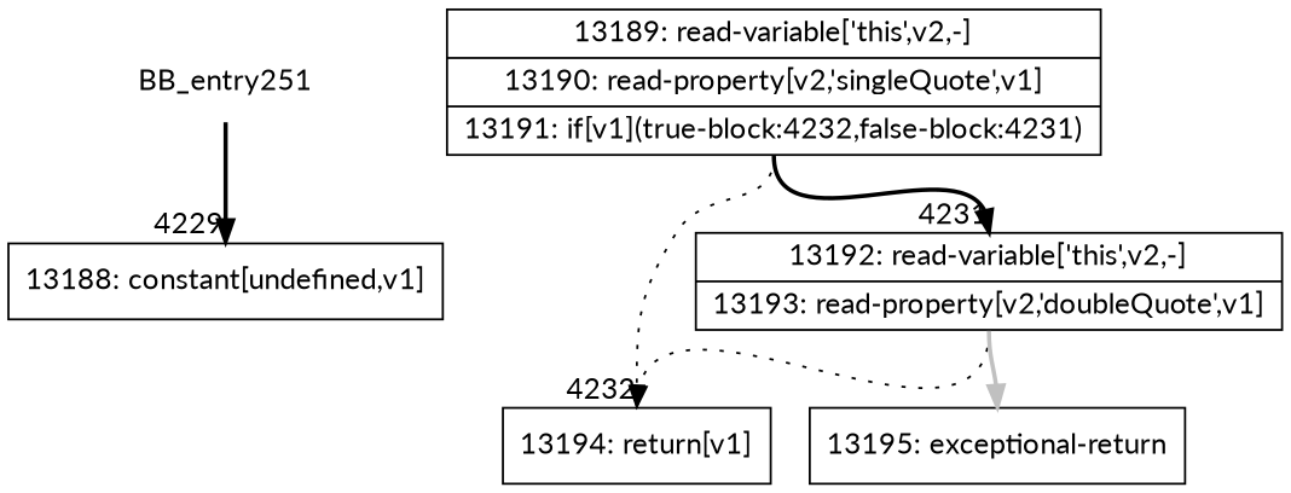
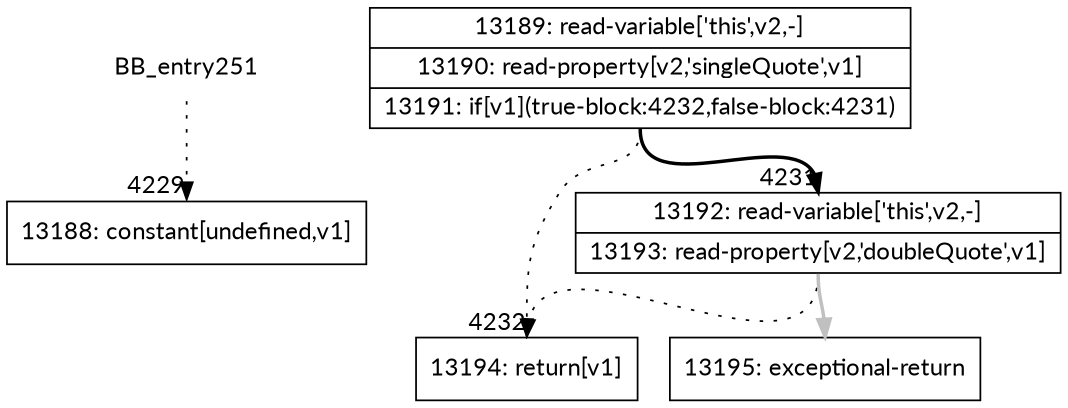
  digraph {
    fontname=Lato
    rankdir=TD
    node [fontname=Lato shape=record]
    edge [fontname=Lato headport=n style=bold tailport=s]
    BB_entry251 [shape=none]
    n2 [label="{13188: constant[undefined,v1]}"]
    n3 [label="{13189: read-variable['this',v2,-]|13190: read-property[v2,'singleQuote',v1]|13191: if[v1](true-block:4232,false-block:4231)}"]
    n4 [label="{13194: return[v1]}"]
    n5 [label="{13192: read-variable['this',v2,-]|13193: read-property[v2,'doubleQuote',v1]}"]
    n6 [label="{13195: exceptional-return}"]
-   BB_entry251 -> n2 [headlabel="    4229"]
+   BB_entry251 -> n2 [headlabel="    4229" style=dotted]
    n3 -> n4 [headlabel="      4232" style=dotted]
    n3 -> n5 [headlabel="      4231"]
    n5 -> n4 [style=dotted]
    n5 -> n6 [color=gray]
  }
